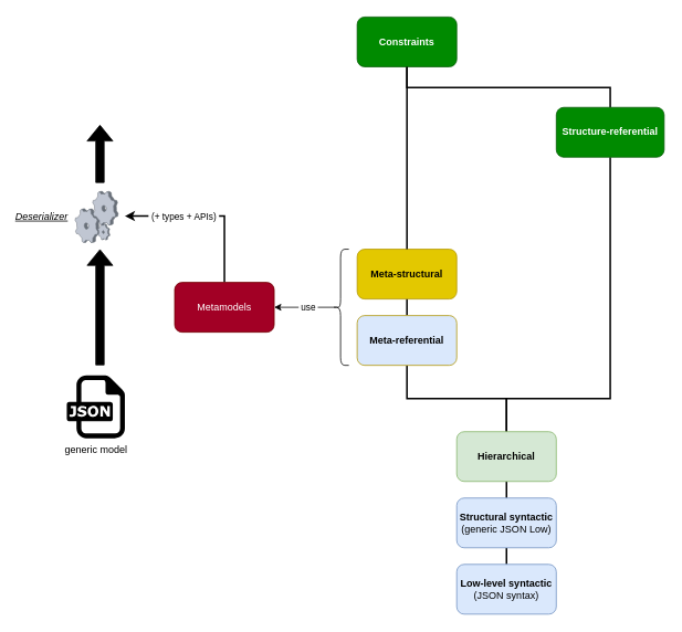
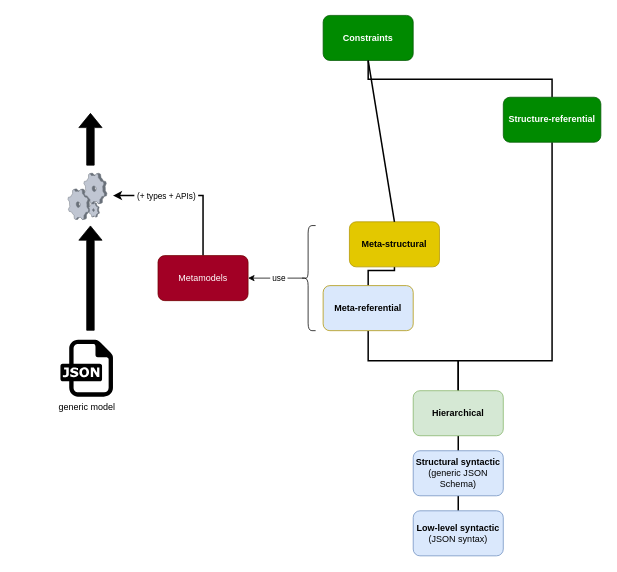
  <mxCell id="0" />
  <mxCell id="1" parent="0" />
  <mxCell id="2" style="edgeStyle=orthogonalEdgeStyle;rounded=0;orthogonalLoop=1;jettySize=auto;html=1;exitX=0.5;exitY=0;exitDx=0;exitDy=0;entryX=0.5;entryY=1;entryDx=0;entryDy=0;strokeWidth=2;endArrow=none;endFill=0;" parent="1" source="3" target="5" edge="1"><mxGeometry relative="1" as="geometry" /></mxCell>
  <mxCell id="3" value="&lt;b&gt;Low-level syntactic&lt;/b&gt;&lt;br&gt;(JSON syntax)" style="rounded=1;whiteSpace=wrap;html=1;fillColor=#dae8fc;strokeColor=#6c8ebf;" parent="1" vertex="1"><mxGeometry x="550" y="680" width="120" height="60" as="geometry" /></mxCell>
  <mxCell id="4" style="edgeStyle=orthogonalEdgeStyle;rounded=0;orthogonalLoop=1;jettySize=auto;html=1;exitX=0.5;exitY=0;exitDx=0;exitDy=0;entryX=0.5;entryY=1;entryDx=0;entryDy=0;strokeWidth=2;endArrow=none;endFill=0;" parent="1" source="5" target="8" edge="1"><mxGeometry relative="1" as="geometry" /></mxCell>
- <mxCell id="5" value="&lt;b&gt;Structural syntactic&lt;/b&gt;&lt;br&gt;(generic JSON Low)" style="rounded=1;whiteSpace=wrap;html=1;fillColor=#dae8fc;strokeColor=#6c8ebf;" parent="1" vertex="1"><mxGeometry x="550" y="600" width="120" height="60" as="geometry" /></mxCell>
+ <mxCell id="5" value="&lt;b&gt;Structural syntactic&lt;/b&gt;&lt;br&gt;(generic JSON Schema)" style="rounded=1;whiteSpace=wrap;html=1;fillColor=#dae8fc;strokeColor=#6c8ebf;" parent="1" vertex="1"><mxGeometry x="550" y="600" width="120" height="60" as="geometry" /></mxCell>
  <mxCell id="6" style="edgeStyle=orthogonalEdgeStyle;rounded=0;orthogonalLoop=1;jettySize=auto;html=1;exitX=0.5;exitY=0;exitDx=0;exitDy=0;entryX=0.5;entryY=1;entryDx=0;entryDy=0;strokeWidth=2;endArrow=none;endFill=0;" parent="1" source="8" target="11" edge="1"><mxGeometry relative="1" as="geometry" /></mxCell>
  <mxCell id="7" style="edgeStyle=orthogonalEdgeStyle;rounded=0;orthogonalLoop=1;jettySize=auto;html=1;exitX=0.5;exitY=0;exitDx=0;exitDy=0;entryX=0.5;entryY=1;entryDx=0;entryDy=0;strokeWidth=2;endArrow=none;endFill=0;" parent="1" source="8" target="24" edge="1"><mxGeometry relative="1" as="geometry"><Array as="points"><mxPoint x="610" y="480" /><mxPoint x="735" y="480" /></Array></mxGeometry></mxCell>
  <mxCell id="8" value="&lt;b&gt;Hierarchical&lt;/b&gt;" style="rounded=1;whiteSpace=wrap;html=1;fillColor=#d5e8d4;strokeColor=#82b366;" parent="1" vertex="1"><mxGeometry x="550" y="520" width="120" height="60" as="geometry" /></mxCell>
  <mxCell id="9" value="generic model" style="dashed=0;outlineConnect=0;html=1;align=center;labelPosition=center;verticalLabelPosition=bottom;verticalAlign=top;shape=mxgraph.weblogos.json" parent="1" vertex="1"><mxGeometry y="452.1" width="70" height="75.8" as="geometry" x="80" /></mxCell>
  <mxCell id="10" style="edgeStyle=orthogonalEdgeStyle;rounded=0;orthogonalLoop=1;jettySize=auto;html=1;exitX=0.5;exitY=0;exitDx=0;exitDy=0;entryX=0.5;entryY=1;entryDx=0;entryDy=0;strokeWidth=2;endArrow=none;endFill=0;" parent="1" source="11" target="12" edge="1"><mxGeometry relative="1" as="geometry" /></mxCell>
  <mxCell id="11" value="&lt;b&gt;Meta-referential&lt;/b&gt;" style="rounded=1;whiteSpace=wrap;html=1;fillColor=#dae8fc;strokeColor=#B09500;fontColor=#000000;" parent="1" vertex="1"><mxGeometry x="430" y="380" width="120" height="60" as="geometry" /></mxCell>
- <mxCell id="12" value="&lt;b&gt;Meta-structural&lt;/b&gt;" style="rounded=1;whiteSpace=wrap;html=1;fillColor=#e3c800;strokeColor=#B09500;fontColor=#000000;" parent="1" vertex="1"><mxGeometry x="430" y="300" width="120" height="60" as="geometry" /></mxCell>
+ <mxCell id="12" value="&lt;b&gt;Meta-structural&lt;/b&gt;" style="rounded=1;whiteSpace=wrap;html=1;fillColor=#e3c800;strokeColor=#B09500;fontColor=#000000;" parent="1" vertex="1"><mxGeometry x="465" y="295" width="120" height="60" as="geometry" /></mxCell>
  <mxCell id="13" value="" style="verticalLabelPosition=bottom;sketch=0;aspect=fixed;html=1;verticalAlign=top;strokeColor=none;align=center;outlineConnect=0;shape=mxgraph.citrix.process;" parent="1" vertex="1"><mxGeometry x="90" width="52" height="62" as="geometry" y="230" /></mxCell>
  <mxCell id="14" value="" style="shape=flexArrow;endArrow=classic;html=1;rounded=0;fillColor=#000000;" parent="1" edge="1"><mxGeometry width="50" height="50" relative="1" as="geometry"><mxPoint x="120" y="440" as="sourcePoint" /><mxPoint x="120" y="300" as="targetPoint" /></mxGeometry></mxCell>
  <mxCell id="15" style="edgeStyle=orthogonalEdgeStyle;rounded=0;orthogonalLoop=1;jettySize=auto;html=1;exitX=0.1;exitY=0.5;exitDx=0;exitDy=0;exitPerimeter=0;entryX=1;entryY=0.5;entryDx=0;entryDy=0;fillColor=#000000;" parent="1" source="17" target="20" edge="1"><mxGeometry relative="1" as="geometry" /></mxCell>
  <mxCell id="16" value="&amp;nbsp;use&amp;nbsp;" style="edgeLabel;html=1;align=center;verticalAlign=middle;resizable=0;points=[];" parent="15" vertex="1" connectable="0"><mxGeometry x="-0.111" y="1" relative="1" as="geometry"><mxPoint y="-1" as="offset" /></mxGeometry></mxCell>
  <mxCell id="17" value="" style="shape=curlyBracket;whiteSpace=wrap;html=1;rounded=1;flipH=1;labelPosition=right;verticalLabelPosition=middle;align=left;verticalAlign=middle;rotation=-180;" parent="1" vertex="1"><mxGeometry x="400" y="300" width="20" height="140" as="geometry" /></mxCell>
  <mxCell id="18" style="edgeStyle=orthogonalEdgeStyle;rounded=0;orthogonalLoop=1;jettySize=auto;html=1;exitX=0.5;exitY=0;exitDx=0;exitDy=0;fillColor=#000000;strokeWidth=2;" parent="1" source="20" edge="1"><mxGeometry relative="1" as="geometry"><mxPoint x="150" y="260" as="targetPoint" /><Array as="points"><mxPoint x="270" y="260" /></Array></mxGeometry></mxCell>
  <mxCell id="19" value="&amp;nbsp;(+ types + APIs)&amp;nbsp;" style="edgeLabel;html=1;align=center;verticalAlign=middle;resizable=0;points=[];" parent="18" vertex="1" connectable="0"><mxGeometry x="0.53" relative="1" as="geometry"><mxPoint x="23" as="offset" /></mxGeometry></mxCell>
  <mxCell id="20" value="Metamodels&lt;br&gt;" style="rounded=1;whiteSpace=wrap;html=1;fillColor=#a20025;fontColor=#ffffff;strokeColor=#6F0000;fillStyle=auto;gradientColor=none;" parent="1" vertex="1"><mxGeometry x="210" y="340" width="120" height="60" as="geometry" /></mxCell>
- <mxCell id="21" value="&lt;i&gt;&lt;u&gt;Deserializer&lt;/u&gt;&lt;/i&gt;" style="text;html=1;strokeColor=none;fillColor=none;align=center;verticalAlign=middle;whiteSpace=wrap;rounded=0;" parent="1" vertex="1"><mxGeometry x="20" y="246" width="60" height="30" as="geometry" /></mxCell>
  <mxCell id="22" value="" style="shape=flexArrow;endArrow=classic;html=1;rounded=0;fillColor=#000000;" parent="1" edge="1"><mxGeometry width="50" height="50" relative="1" as="geometry"><mxPoint x="120" y="220" as="sourcePoint" /><mxPoint x="120" y="150" as="targetPoint" /></mxGeometry></mxCell>
  <mxCell id="23" style="edgeStyle=orthogonalEdgeStyle;rounded=0;orthogonalLoop=1;jettySize=auto;html=1;exitX=0.5;exitY=0;exitDx=0;exitDy=0;entryX=0.5;entryY=1;entryDx=0;entryDy=0;strokeWidth=2;endArrow=none;endFill=0;" parent="1" source="24" target="25" edge="1"><mxGeometry relative="1" as="geometry"><Array as="points"><mxPoint x="735" y="105" /><mxPoint x="490" y="105" /></Array></mxGeometry></mxCell>
  <mxCell id="24" value="&lt;b&gt;Structure-referential&lt;/b&gt;" style="rounded=1;whiteSpace=wrap;html=1;fillColor=#008a00;strokeColor=#005700;fontColor=#ffffff;" parent="1" vertex="1"><mxGeometry x="670" y="129" width="130" height="60" as="geometry" /></mxCell>
  <mxCell id="25" value="&lt;b&gt;Constraints&lt;/b&gt;" style="rounded=1;whiteSpace=wrap;html=1;fillColor=#008a00;strokeColor=#005700;fontColor=#ffffff;" parent="1" vertex="1"><mxGeometry x="430" y="20" width="120" height="60" as="geometry" /></mxCell>
  <mxCell id="26" value="" style="endArrow=none;html=1;rounded=0;strokeWidth=2;exitX=0.5;exitY=0;exitDx=0;exitDy=0;entryX=0.5;entryY=1;entryDx=0;entryDy=0;" parent="1" source="12" target="25" edge="1"><mxGeometry width="50" height="50" relative="1" as="geometry"><mxPoint x="490" y="290" as="sourcePoint" /><mxPoint x="490" y="130" as="targetPoint" /></mxGeometry></mxCell>
